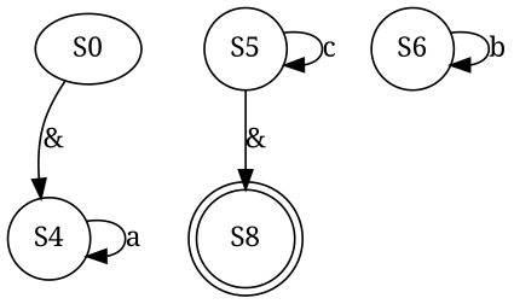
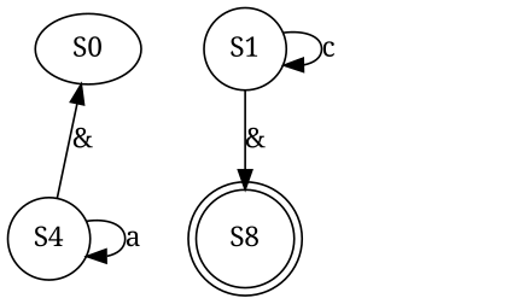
  digraph {
    fontname="Noto Serif"
    node [fontname="Noto Serif" shape=circle]
    edge [fontname="Noto Serif"]
    n1 [label=S0 shape=""]
    n2 [label=S4]
    n3 [label=S8 shape=doublecircle]
-   n4 [label=S6]
-   n5 [label=S5]
-   n1 -> n2 [label="&"]
+   n5 [label=S1]
+   n2 -> n1 [label="&"]
    n2 -> n2 [label=a]
-   n4 -> n4 [label=b]
    n5 -> n3 [label="&"]
    n5 -> n5 [label=c]
  }
